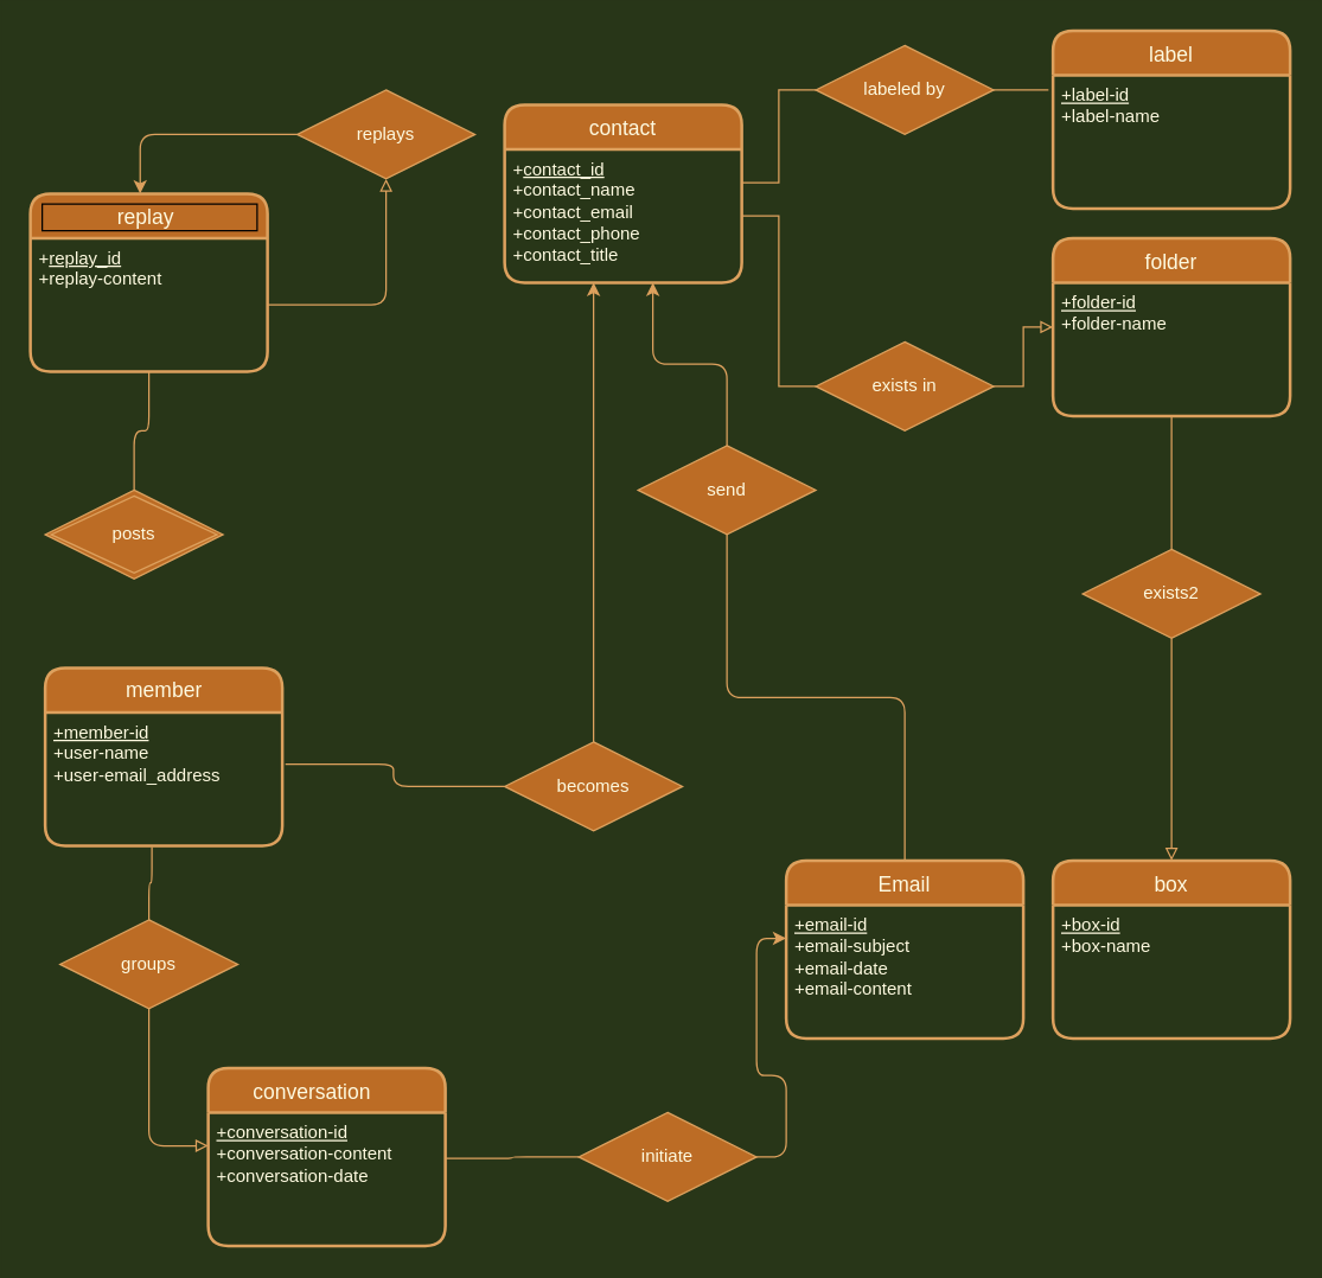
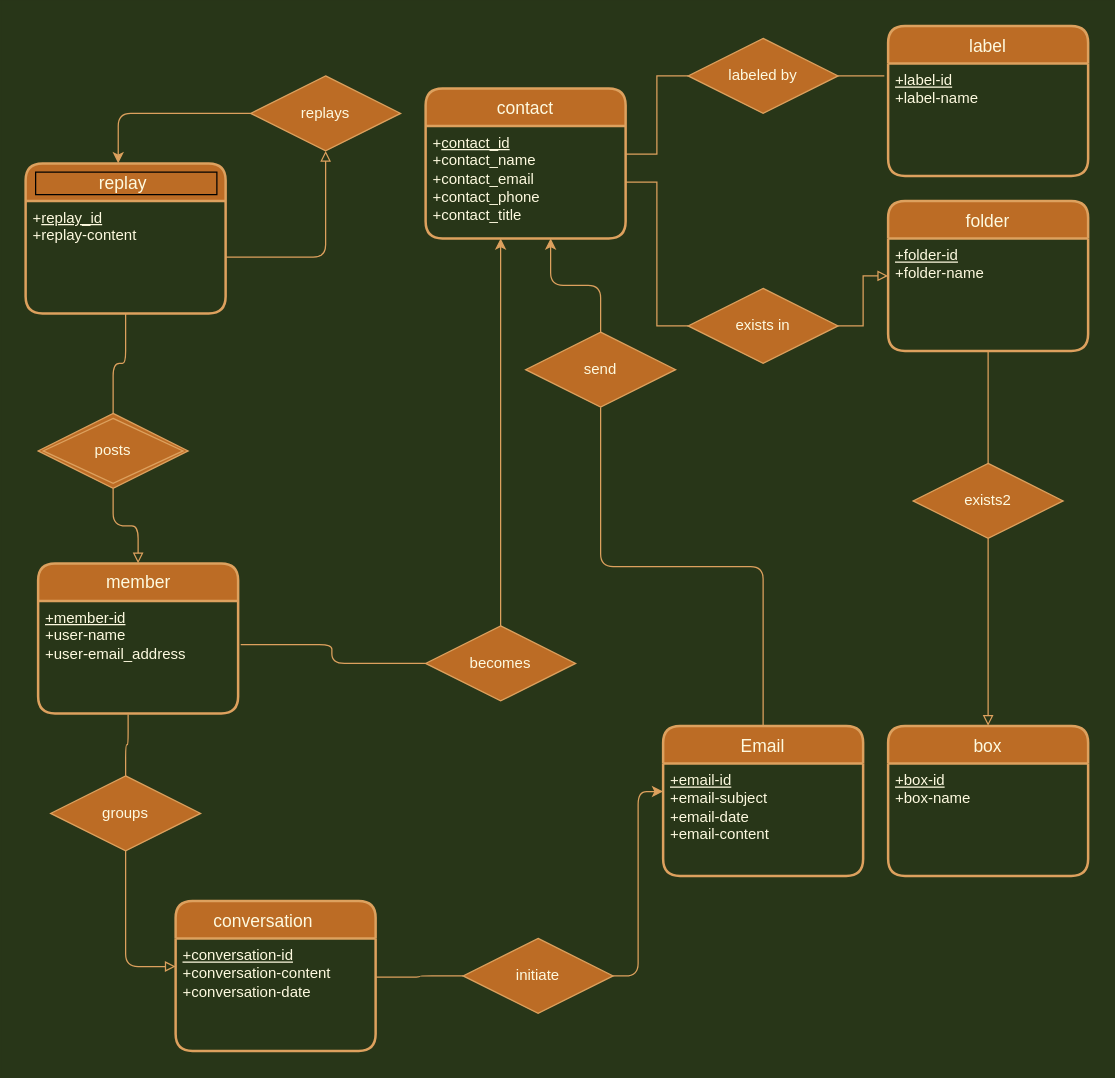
  <mxCell id="0" />
  <mxCell id="1" parent="0" />
  <mxCell id="2" value="folder" style="swimlane;childLayout=stackLayout;horizontal=1;startSize=30;horizontalStack=0;rounded=1;fontSize=14;fontStyle=0;strokeWidth=2;resizeParent=0;resizeLast=1;shadow=0;dashed=0;align=center;fillColor=#BC6C25;strokeColor=#DDA15E;fontColor=#FEFAE0;" parent="1" vertex="1"><mxGeometry x="710" y="160" width="160" height="120" as="geometry" /></mxCell>
  <mxCell id="3" value="&lt;u&gt;+folder-id&lt;br&gt;&lt;/u&gt;+folder-name&lt;br&gt;&lt;br&gt;" style="align=left;strokeColor=none;fillColor=none;spacingLeft=4;fontSize=12;verticalAlign=top;resizable=0;rotatable=0;part=1;fontColor=#FEFAE0;html=1;" parent="2" vertex="1"><mxGeometry y="30" width="160" height="90" as="geometry" /></mxCell>
  <mxCell id="4" value="label" style="swimlane;childLayout=stackLayout;horizontal=1;startSize=30;horizontalStack=0;rounded=1;fontSize=14;fontStyle=0;strokeWidth=2;resizeParent=0;resizeLast=1;shadow=0;dashed=0;align=center;fillColor=#BC6C25;strokeColor=#DDA15E;fontColor=#FEFAE0;" parent="1" vertex="1"><mxGeometry x="710" y="20" width="160" height="120" as="geometry" /></mxCell>
  <mxCell id="5" value="&lt;u&gt;+label-id&lt;br&gt;&lt;/u&gt;+label-name&lt;br&gt;" style="align=left;strokeColor=none;fillColor=none;spacingLeft=4;fontSize=12;verticalAlign=top;resizable=0;rotatable=0;part=1;fontColor=#FEFAE0;html=1;" parent="4" vertex="1"><mxGeometry y="30" width="160" height="90" as="geometry" /></mxCell>
  <mxCell id="6" value="                             conversation     " style="swimlane;childLayout=stackLayout;horizontal=1;startSize=30;horizontalStack=0;rounded=1;fontSize=14;fontStyle=0;strokeWidth=2;resizeParent=0;resizeLast=1;shadow=0;dashed=0;align=center;labelBorderColor=none;fillColor=#BC6C25;strokeColor=#DDA15E;fontColor=#FEFAE0;" parent="1" vertex="1"><mxGeometry x="140" y="720" width="160" height="120" as="geometry" /></mxCell>
  <mxCell id="7" value="&lt;u&gt;+conversation-id&lt;br&gt;&lt;/u&gt;+conversation-content&lt;br&gt;+conversation-date" style="align=left;strokeColor=none;fillColor=none;spacingLeft=4;fontSize=12;verticalAlign=top;resizable=0;rotatable=0;part=1;html=1;fontColor=#FEFAE0;" parent="6" vertex="1"><mxGeometry y="30" width="160" height="90" as="geometry" /></mxCell>
  <mxCell id="8" value="             replay              " style="swimlane;childLayout=stackLayout;horizontal=1;startSize=30;horizontalStack=0;rounded=1;fontSize=14;fontStyle=0;strokeWidth=2;resizeParent=0;resizeLast=1;shadow=0;dashed=0;align=center;labelBorderColor=#000000;fillColor=#BC6C25;strokeColor=#DDA15E;fontColor=#FEFAE0;" parent="1" vertex="1"><mxGeometry y="130" width="160" height="120" as="geometry" x="20" /></mxCell>
  <mxCell id="9" value="+&lt;u&gt;replay_id&lt;/u&gt;&lt;br&gt;+replay-content" style="align=left;strokeColor=none;fillColor=none;spacingLeft=4;fontSize=12;verticalAlign=top;resizable=0;rotatable=0;part=1;fontColor=#FEFAE0;html=1;" parent="8" vertex="1"><mxGeometry y="30" width="160" height="90" as="geometry" /></mxCell>
  <mxCell id="10" style="edgeStyle=orthogonalEdgeStyle;rounded=0;orthogonalLoop=1;jettySize=auto;html=1;endArrow=none;endFill=0;entryX=1;entryY=0.25;entryDx=0;entryDy=0;strokeColor=#DDA15E;fontColor=#FEFAE0;labelBackgroundColor=#283618;" parent="1" source="12" target="17" edge="1"><mxGeometry relative="1" as="geometry"><mxPoint x="370" y="200" as="targetPoint" /></mxGeometry></mxCell>
  <mxCell id="11" style="edgeStyle=orthogonalEdgeStyle;rounded=0;orthogonalLoop=1;jettySize=auto;html=1;entryX=-0.019;entryY=0.111;entryDx=0;entryDy=0;entryPerimeter=0;endArrow=none;endFill=0;strokeColor=#DDA15E;fontColor=#FEFAE0;labelBackgroundColor=#283618;" parent="1" source="12" target="5" edge="1"><mxGeometry relative="1" as="geometry" /></mxCell>
  <mxCell id="12" value="labeled by" style="shape=rhombus;perimeter=rhombusPerimeter;whiteSpace=wrap;html=1;align=center;fillColor=#BC6C25;strokeColor=#DDA15E;fontColor=#FEFAE0;" parent="1" vertex="1"><mxGeometry x="550" y="30" width="120" height="60" as="geometry" /></mxCell>
  <mxCell id="13" style="edgeStyle=orthogonalEdgeStyle;rounded=0;orthogonalLoop=1;jettySize=auto;html=1;entryX=1;entryY=0.5;entryDx=0;entryDy=0;endArrow=none;endFill=0;strokeColor=#DDA15E;fontColor=#FEFAE0;labelBackgroundColor=#283618;" parent="1" source="15" target="17" edge="1"><mxGeometry relative="1" as="geometry" /></mxCell>
  <mxCell id="14" style="edgeStyle=orthogonalEdgeStyle;rounded=0;orthogonalLoop=1;jettySize=auto;html=1;entryX=0;entryY=0.5;entryDx=0;entryDy=0;endArrow=block;endFill=0;strokeColor=#DDA15E;fontColor=#FEFAE0;labelBackgroundColor=#283618;" parent="1" source="15" target="2" edge="1"><mxGeometry relative="1" as="geometry" /></mxCell>
  <mxCell id="15" value="exists in" style="shape=rhombus;perimeter=rhombusPerimeter;whiteSpace=wrap;html=1;align=center;fillColor=#BC6C25;strokeColor=#DDA15E;fontColor=#FEFAE0;" parent="1" vertex="1"><mxGeometry x="550" y="230" width="120" height="60" as="geometry" /></mxCell>
  <mxCell id="16" value="contact" style="swimlane;childLayout=stackLayout;horizontal=1;startSize=30;horizontalStack=0;rounded=1;fontSize=14;fontStyle=0;strokeWidth=2;resizeParent=0;resizeLast=1;shadow=0;dashed=0;align=center;fillColor=#BC6C25;strokeColor=#DDA15E;fontColor=#FEFAE0;" parent="1" vertex="1"><mxGeometry x="340" y="70" width="160" height="120" as="geometry" /></mxCell>
  <mxCell id="17" value="+&lt;u&gt;contact_id&lt;/u&gt;&lt;br&gt;+contact_name&lt;br&gt;+contact_email&lt;br&gt;+contact_phone&lt;br&gt;+contact_title" style="align=left;strokeColor=none;fillColor=none;spacingLeft=4;fontSize=12;verticalAlign=top;resizable=0;rotatable=0;part=1;fontColor=#FEFAE0;html=1;" parent="16" vertex="1"><mxGeometry y="30" width="160" height="90" as="geometry" /></mxCell>
  <mxCell id="18" style="edgeStyle=orthogonalEdgeStyle;curved=0;rounded=1;sketch=0;orthogonalLoop=1;jettySize=auto;html=1;entryX=0.5;entryY=1;entryDx=0;entryDy=0;endArrow=none;endFill=0;strokeColor=#DDA15E;fillColor=#BC6C25;fontColor=#FEFAE0;labelBackgroundColor=#283618;" parent="1" source="20" target="9" edge="1"><mxGeometry relative="1" as="geometry" /></mxCell>
+ <mxCell id="19" style="edgeStyle=orthogonalEdgeStyle;curved=0;rounded=1;sketch=0;orthogonalLoop=1;jettySize=auto;html=1;entryX=0.5;entryY=0;entryDx=0;entryDy=0;endArrow=block;endFill=0;strokeColor=#DDA15E;fillColor=#BC6C25;fontColor=#FEFAE0;labelBackgroundColor=#283618;" parent="1" source="20" target="32" edge="1"><mxGeometry relative="1" as="geometry" /></mxCell>
  <mxCell id="20" value="posts" style="shape=rhombus;double=1;perimeter=rhombusPerimeter;whiteSpace=wrap;html=1;align=center;fillColor=#BC6C25;strokeColor=#DDA15E;fontColor=#FEFAE0;" parent="1" vertex="1"><mxGeometry x="30" y="330" width="120" height="60" as="geometry" /></mxCell>
  <mxCell id="21" value="Email" style="swimlane;childLayout=stackLayout;horizontal=1;startSize=30;horizontalStack=0;rounded=1;fontSize=14;fontStyle=0;strokeWidth=2;resizeParent=0;resizeLast=1;shadow=0;dashed=0;align=center;fillColor=#BC6C25;strokeColor=#DDA15E;fontColor=#FEFAE0;" parent="1" vertex="1"><mxGeometry x="530" y="580" width="160" height="120" as="geometry" /></mxCell>
  <mxCell id="22" value="&lt;u&gt;+email-id&lt;br&gt;&lt;/u&gt;+email-subject&lt;br&gt;+email-date&lt;br&gt;+email-content" style="align=left;strokeColor=none;fillColor=none;spacingLeft=4;fontSize=12;verticalAlign=top;resizable=0;rotatable=0;part=1;fontColor=#FEFAE0;html=1;" parent="21" vertex="1"><mxGeometry y="30" width="160" height="90" as="geometry" /></mxCell>
  <mxCell id="23" style="edgeStyle=orthogonalEdgeStyle;curved=0;rounded=1;sketch=0;orthogonalLoop=1;jettySize=auto;html=1;entryX=0.625;entryY=1;entryDx=0;entryDy=0;entryPerimeter=0;endArrow=classic;endFill=1;strokeColor=#DDA15E;fillColor=#BC6C25;fontColor=#FEFAE0;labelBackgroundColor=#283618;" parent="1" source="25" target="17" edge="1"><mxGeometry relative="1" as="geometry" /></mxCell>
  <mxCell id="24" style="edgeStyle=orthogonalEdgeStyle;curved=0;rounded=1;sketch=0;orthogonalLoop=1;jettySize=auto;html=1;endArrow=none;endFill=0;strokeColor=#DDA15E;fillColor=#BC6C25;fontColor=#FEFAE0;" edge="1" parent="1" source="25" target="21"><mxGeometry relative="1" as="geometry" /></mxCell>
- <mxCell id="25" value="send" style="shape=rhombus;perimeter=rhombusPerimeter;whiteSpace=wrap;html=1;align=center;rounded=0;sketch=0;strokeColor=#DDA15E;fillColor=#BC6C25;fontColor=#FEFAE0;" parent="1" vertex="1"><mxGeometry x="430" y="300" width="120" height="60" as="geometry" /></mxCell>
+ <mxCell id="25" value="send" style="shape=rhombus;perimeter=rhombusPerimeter;whiteSpace=wrap;html=1;align=center;rounded=0;sketch=0;strokeColor=#DDA15E;fillColor=#BC6C25;fontColor=#FEFAE0;" parent="1" vertex="1"><mxGeometry x="420" y="265" width="120" height="60" as="geometry" /></mxCell>
  <mxCell id="26" style="edgeStyle=orthogonalEdgeStyle;curved=0;rounded=1;sketch=0;orthogonalLoop=1;jettySize=auto;html=1;entryX=1;entryY=0.344;entryDx=0;entryDy=0;entryPerimeter=0;endArrow=none;endFill=0;strokeColor=#DDA15E;fillColor=#BC6C25;fontColor=#FEFAE0;labelBackgroundColor=#283618;" parent="1" source="28" target="7" edge="1"><mxGeometry relative="1" as="geometry" /></mxCell>
  <mxCell id="27" style="edgeStyle=orthogonalEdgeStyle;curved=0;rounded=1;sketch=0;orthogonalLoop=1;jettySize=auto;html=1;entryX=0;entryY=0.25;entryDx=0;entryDy=0;endArrow=classic;endFill=1;strokeColor=#DDA15E;fillColor=#BC6C25;fontColor=#FEFAE0;labelBackgroundColor=#283618;" parent="1" source="28" target="22" edge="1"><mxGeometry relative="1" as="geometry" /></mxCell>
- <mxCell id="28" value="initiate" style="shape=rhombus;perimeter=rhombusPerimeter;whiteSpace=wrap;html=1;align=center;rounded=0;sketch=0;strokeColor=#DDA15E;fillColor=#BC6C25;fontColor=#FEFAE0;" parent="1" vertex="1"><mxGeometry x="390" y="750" width="120" height="60" as="geometry" /></mxCell>
+ <mxCell id="28" value="initiate" style="shape=rhombus;perimeter=rhombusPerimeter;whiteSpace=wrap;html=1;align=center;rounded=0;sketch=0;strokeColor=#DDA15E;fillColor=#BC6C25;fontColor=#FEFAE0;" parent="1" vertex="1"><mxGeometry x="370" y="750" width="120" height="60" as="geometry" /></mxCell>
  <mxCell id="29" style="edgeStyle=orthogonalEdgeStyle;curved=0;rounded=1;sketch=0;orthogonalLoop=1;jettySize=auto;html=1;entryX=0;entryY=0.25;entryDx=0;entryDy=0;endArrow=block;endFill=0;strokeColor=#DDA15E;fillColor=#BC6C25;fontColor=#FEFAE0;labelBackgroundColor=#283618;" parent="1" source="31" target="7" edge="1"><mxGeometry relative="1" as="geometry" /></mxCell>
  <mxCell id="30" style="edgeStyle=orthogonalEdgeStyle;curved=0;rounded=1;sketch=0;orthogonalLoop=1;jettySize=auto;html=1;entryX=0.45;entryY=1.011;entryDx=0;entryDy=0;entryPerimeter=0;strokeColor=#DDA15E;fillColor=#BC6C25;fontColor=#FEFAE0;endArrow=none;endFill=0;" edge="1" parent="1" source="31" target="33"><mxGeometry relative="1" as="geometry" /></mxCell>
  <mxCell id="31" value="groups" style="shape=rhombus;perimeter=rhombusPerimeter;whiteSpace=wrap;html=1;align=center;rounded=0;sketch=0;strokeColor=#DDA15E;fillColor=#BC6C25;fontColor=#FEFAE0;" parent="1" vertex="1"><mxGeometry x="40" y="620" width="120" height="60" as="geometry" /></mxCell>
  <mxCell id="32" value="&amp;nbsp; &amp;nbsp; &amp;nbsp; &amp;nbsp; &amp;nbsp; member&amp;nbsp; &amp;nbsp; &amp;nbsp; &amp;nbsp; &amp;nbsp;&amp;nbsp;" style="swimlane;childLayout=stackLayout;horizontal=1;startSize=30;horizontalStack=0;rounded=1;fontSize=14;fontStyle=0;strokeWidth=2;resizeParent=0;resizeLast=1;shadow=0;dashed=0;align=center;sketch=0;fillColor=#BC6C25;html=1;strokeColor=#DDA15E;fontColor=#FEFAE0;labelBorderColor=none;" parent="1" vertex="1"><mxGeometry x="30" y="450" width="160" height="120" as="geometry" /></mxCell>
  <mxCell id="33" value="&lt;u&gt;+member-id&lt;br&gt;&lt;/u&gt;+user-name&lt;br&gt;+user-email_address" style="align=left;strokeColor=none;fillColor=none;spacingLeft=4;fontSize=12;verticalAlign=top;resizable=0;rotatable=0;part=1;fontColor=#FEFAE0;html=1;" parent="32" vertex="1"><mxGeometry y="30" width="160" height="90" as="geometry" /></mxCell>
  <mxCell id="34" style="edgeStyle=orthogonalEdgeStyle;curved=0;rounded=1;sketch=0;orthogonalLoop=1;jettySize=auto;html=1;entryX=0.463;entryY=0;entryDx=0;entryDy=0;entryPerimeter=0;endArrow=classic;endFill=1;strokeColor=#DDA15E;fillColor=#BC6C25;fontColor=#FEFAE0;labelBackgroundColor=#283618;" parent="1" source="35" target="8" edge="1"><mxGeometry relative="1" as="geometry" /></mxCell>
  <mxCell id="35" value="replays" style="shape=rhombus;perimeter=rhombusPerimeter;whiteSpace=wrap;html=1;align=center;rounded=0;sketch=0;strokeColor=#DDA15E;fillColor=#BC6C25;fontColor=#FEFAE0;" parent="1" vertex="1"><mxGeometry x="200" y="60" width="120" height="60" as="geometry" /></mxCell>
  <mxCell id="36" style="edgeStyle=orthogonalEdgeStyle;curved=0;rounded=1;sketch=0;orthogonalLoop=1;jettySize=auto;html=1;entryX=0.5;entryY=1;entryDx=0;entryDy=0;endArrow=block;endFill=0;strokeColor=#DDA15E;fillColor=#BC6C25;fontColor=#FEFAE0;labelBackgroundColor=#283618;" parent="1" source="9" target="35" edge="1"><mxGeometry relative="1" as="geometry" /></mxCell>
  <mxCell id="37" value="box" style="swimlane;childLayout=stackLayout;horizontal=1;startSize=30;horizontalStack=0;rounded=1;fontSize=14;fontStyle=0;strokeWidth=2;resizeParent=0;resizeLast=1;shadow=0;dashed=0;align=center;fillColor=#BC6C25;strokeColor=#DDA15E;fontColor=#FEFAE0;" vertex="1" parent="1"><mxGeometry x="710" y="580" width="160" height="120" as="geometry" /></mxCell>
  <mxCell id="38" value="&lt;u&gt;+box-id&lt;br&gt;&lt;/u&gt;+box-name" style="align=left;strokeColor=none;fillColor=none;spacingLeft=4;fontSize=12;verticalAlign=top;resizable=0;rotatable=0;part=1;fontColor=#FEFAE0;html=1;" vertex="1" parent="37"><mxGeometry y="30" width="160" height="90" as="geometry" /></mxCell>
  <mxCell id="39" style="edgeStyle=orthogonalEdgeStyle;curved=0;rounded=1;sketch=0;orthogonalLoop=1;jettySize=auto;html=1;strokeColor=#DDA15E;fillColor=#BC6C25;fontColor=#FEFAE0;labelBackgroundColor=#283618;endArrow=block;endFill=0;" edge="1" parent="1" source="41" target="37"><mxGeometry relative="1" as="geometry" /></mxCell>
  <mxCell id="40" style="edgeStyle=orthogonalEdgeStyle;curved=0;rounded=1;sketch=0;orthogonalLoop=1;jettySize=auto;html=1;entryX=0.5;entryY=1;entryDx=0;entryDy=0;endArrow=none;endFill=0;strokeColor=#DDA15E;fillColor=#BC6C25;fontColor=#FEFAE0;" edge="1" parent="1" source="41" target="3"><mxGeometry relative="1" as="geometry" /></mxCell>
  <mxCell id="41" value="exists2" style="shape=rhombus;perimeter=rhombusPerimeter;whiteSpace=wrap;html=1;align=center;fillColor=#BC6C25;strokeColor=#DDA15E;fontColor=#FEFAE0;" vertex="1" parent="1"><mxGeometry x="730" y="370" width="120" height="60" as="geometry" /></mxCell>
  <mxCell id="42" style="edgeStyle=orthogonalEdgeStyle;curved=0;rounded=1;sketch=0;orthogonalLoop=1;jettySize=auto;html=1;entryX=1.013;entryY=0.389;entryDx=0;entryDy=0;entryPerimeter=0;endArrow=none;endFill=0;strokeColor=#DDA15E;fillColor=#BC6C25;fontColor=#FEFAE0;" edge="1" parent="1" source="44" target="33"><mxGeometry relative="1" as="geometry" /></mxCell>
  <mxCell id="43" style="edgeStyle=orthogonalEdgeStyle;curved=0;rounded=1;sketch=0;orthogonalLoop=1;jettySize=auto;html=1;entryX=0.375;entryY=1;entryDx=0;entryDy=0;entryPerimeter=0;endArrow=classic;endFill=1;strokeColor=#DDA15E;fillColor=#BC6C25;fontColor=#FEFAE0;" edge="1" parent="1" source="44" target="17"><mxGeometry relative="1" as="geometry" /></mxCell>
  <mxCell id="44" value="becomes" style="shape=rhombus;perimeter=rhombusPerimeter;whiteSpace=wrap;html=1;align=center;rounded=0;sketch=0;strokeColor=#DDA15E;fillColor=#BC6C25;fontColor=#FEFAE0;" vertex="1" parent="1"><mxGeometry x="340" y="500" width="120" height="60" as="geometry" /></mxCell>
